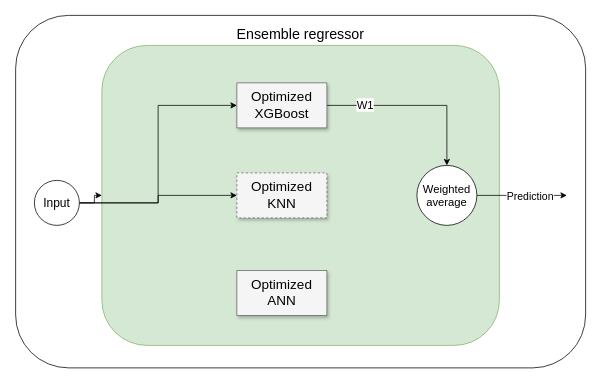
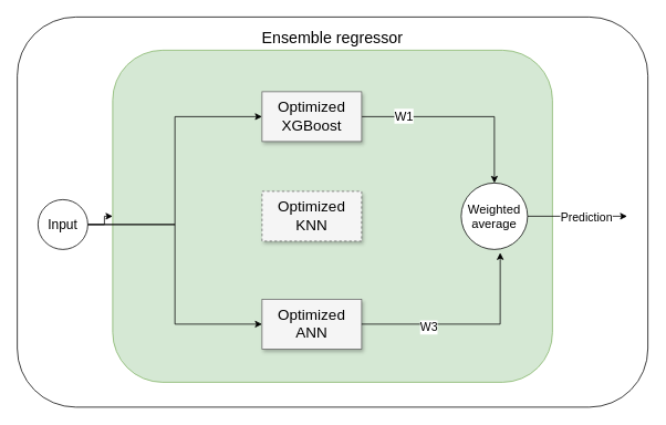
  <mxCell id="0" />
  <mxCell id="1" parent="0" />
  <mxCell id="2" value="" style="rounded=1;whiteSpace=wrap;html=1;" vertex="1" parent="1"><mxGeometry x="20" y="20" width="760" height="470" as="geometry" /></mxCell>
  <mxCell id="3" value="&lt;font style=&quot;font-size: 19px;&quot;&gt;Ensemble regressor&lt;/font&gt;" style="rounded=1;whiteSpace=wrap;html=1;fillColor=#d5e8d4;strokeColor=#82b366;labelPosition=center;verticalLabelPosition=top;align=center;verticalAlign=bottom;" vertex="1" parent="1"><mxGeometry x="135" y="60" width="530" height="400" as="geometry" /></mxCell>
  <mxCell id="4" style="edgeStyle=orthogonalEdgeStyle;rounded=0;orthogonalLoop=1;jettySize=auto;html=1;exitX=1;exitY=0.5;exitDx=0;exitDy=0;" edge="1" parent="1" source="6" target="15"><mxGeometry relative="1" as="geometry" /></mxCell>
  <mxCell id="5" value="&lt;font style=&quot;font-size: 15px;&quot;&gt;W1&lt;/font&gt;" style="edgeLabel;html=1;align=center;verticalAlign=middle;resizable=0;points=[];" vertex="1" connectable="0" parent="4"><mxGeometry x="-0.583" y="2" relative="1" as="geometry"><mxPoint as="offset" /></mxGeometry></mxCell>
  <mxCell id="6" value="Optimized XGBoost" style="whiteSpace=wrap;html=1;shadow=1;fontSize=18;fillColor=#f5f5f5;strokeColor=#666666;" vertex="1" parent="1"><mxGeometry x="315" y="110" width="120" height="60" as="geometry" /></mxCell>
  <mxCell id="7" value="Optimized KNN" style="whiteSpace=wrap;html=1;shadow=1;fontSize=18;fillColor=#f5f5f5;strokeColor=#666666;dashed=1;" vertex="1" parent="1"><mxGeometry x="315" y="230" width="120" height="60" as="geometry" /></mxCell>
  <mxCell id="8" value="Optimized ANN" style="whiteSpace=wrap;html=1;shadow=1;fontSize=18;fillColor=#f5f5f5;strokeColor=#666666;" vertex="1" parent="1"><mxGeometry x="315" y="360" width="120" height="60" as="geometry" /></mxCell>
  <mxCell id="9" style="edgeStyle=orthogonalEdgeStyle;rounded=0;orthogonalLoop=1;jettySize=auto;html=1;exitX=1;exitY=0.5;exitDx=0;exitDy=0;entryX=0;entryY=0.5;entryDx=0;entryDy=0;" edge="1" parent="1" source="11" target="6"><mxGeometry relative="1" as="geometry" /></mxCell>
- <mxCell id="10" style="edgeStyle=orthogonalEdgeStyle;rounded=0;orthogonalLoop=1;jettySize=auto;html=1;exitX=1;exitY=0.5;exitDx=0;exitDy=0;" edge="1" parent="1" source="11" target="7"><mxGeometry relative="1" as="geometry" /></mxCell>
+ <mxCell id="10" style="edgeStyle=orthogonalEdgeStyle;rounded=0;orthogonalLoop=1;jettySize=auto;html=1;exitX=1;exitY=0.5;exitDx=0;exitDy=0;entryX=0;entryY=0.5;entryDx=0;entryDy=0;" edge="1" parent="1" source="11" target="8"><mxGeometry relative="1" as="geometry" /></mxCell>
  <mxCell id="11" value="&lt;font style=&quot;font-size: 16px;&quot;&gt;Input&lt;/font&gt;" style="ellipse;whiteSpace=wrap;html=1;aspect=fixed;" vertex="1" parent="1"><mxGeometry x="45" y="240" width="60" height="60" as="geometry" /></mxCell>
  <mxCell id="12" style="edgeStyle=orthogonalEdgeStyle;rounded=0;orthogonalLoop=1;jettySize=auto;html=1;exitX=1;exitY=0.5;exitDx=0;exitDy=0;" edge="1" parent="1" source="11" target="3"><mxGeometry relative="1" as="geometry" /></mxCell>
  <mxCell id="13" style="edgeStyle=orthogonalEdgeStyle;rounded=0;orthogonalLoop=1;jettySize=auto;html=1;" edge="1" parent="1" source="15"><mxGeometry relative="1" as="geometry"><mxPoint x="755" y="260" as="targetPoint" /></mxGeometry></mxCell>
  <mxCell id="14" value="&lt;font style=&quot;font-size: 14px;&quot;&gt;Prediction&lt;/font&gt;" style="edgeLabel;html=1;align=center;verticalAlign=middle;resizable=0;points=[];" vertex="1" connectable="0" parent="13"><mxGeometry x="0.173" relative="1" as="geometry"><mxPoint as="offset" /></mxGeometry></mxCell>
  <mxCell id="15" value="&lt;font style=&quot;font-size: 15px;&quot;&gt;Weighted average&lt;/font&gt;" style="ellipse;whiteSpace=wrap;html=1;aspect=fixed;" vertex="1" parent="1"><mxGeometry x="555" y="220" width="80" height="80" as="geometry" /></mxCell>
+ <mxCell id="16" style="edgeStyle=orthogonalEdgeStyle;rounded=0;orthogonalLoop=1;jettySize=auto;html=1;exitX=1;exitY=0.5;exitDx=0;exitDy=0;entryX=0.588;entryY=1.05;entryDx=0;entryDy=0;entryPerimeter=0;" edge="1" parent="1" source="8" target="15"><mxGeometry relative="1" as="geometry" /></mxCell>
+ <mxCell id="17" value="&lt;font style=&quot;font-size: 14px;&quot;&gt;W3&lt;/font&gt;" style="edgeLabel;html=1;align=center;verticalAlign=middle;resizable=0;points=[];" vertex="1" connectable="0" parent="16"><mxGeometry x="-0.368" y="-3" relative="1" as="geometry"><mxPoint as="offset" /></mxGeometry></mxCell>
